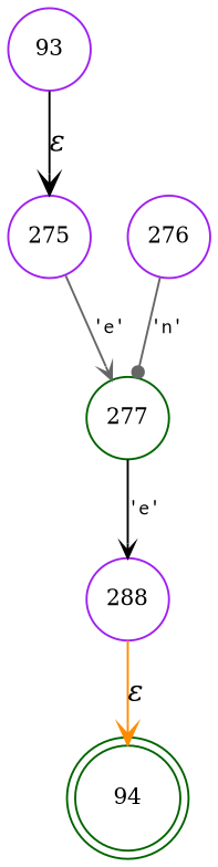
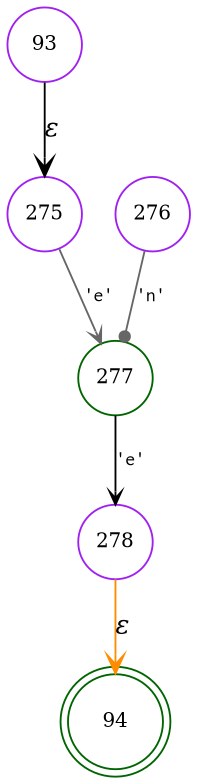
  digraph {
    rankdir=TB
    node [color=purple fixedsize=true fontsize=11 shape=circle peripheries=1]
    edge [arrowhead=vee arrowsize=.7 color=gray40 fontname=Courier fontsize=11]
    n1 [color=darkgreen label=94 shape=doublecircle width=.6 peripheries=""]
    n2 [label=275 width=.55]
    n3 [color=darkgreen label=277 width=.55]
    n4 [label=276 width=.55]
-   n5 [label=288 width=.55]
+   n5 [label=278 width=.55]
    n6 [label=93 width=.55]
    n2 -> n3 [label="'e'"]
    n3 -> n5 [color=black label="'e'"]
    n4 -> n3 [arrowhead=dot label="'n'"]
    n5 -> n1 [color=darkorange fontname="Times-Italic" label="&epsilon;" arrowsize="" fontsize=""]
    n6 -> n2 [color=black fontname="Times-Italic" label="&epsilon;" arrowsize="" fontsize=""]
  }
